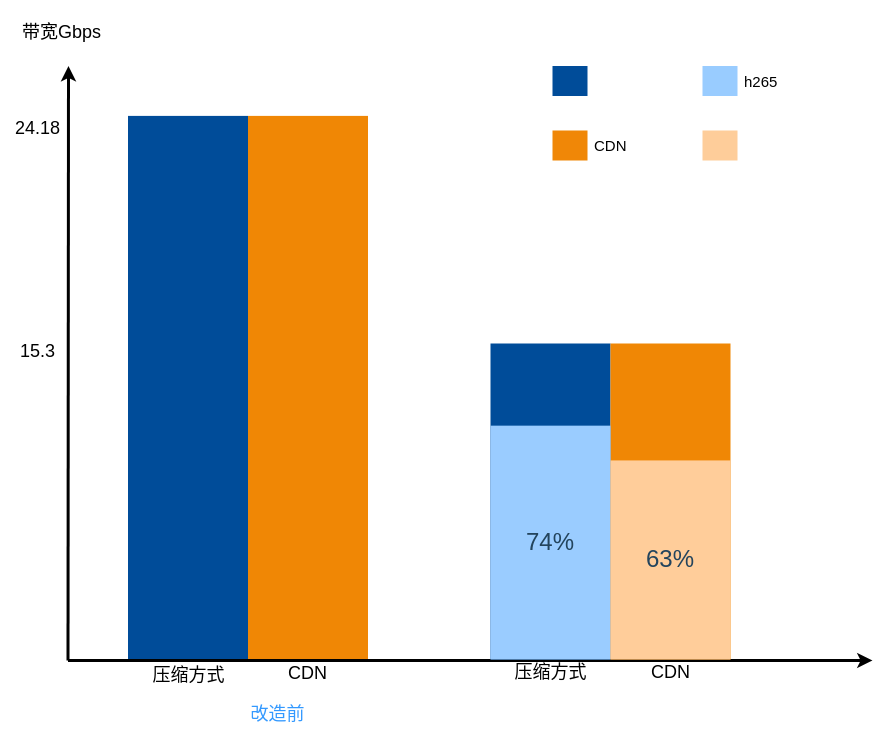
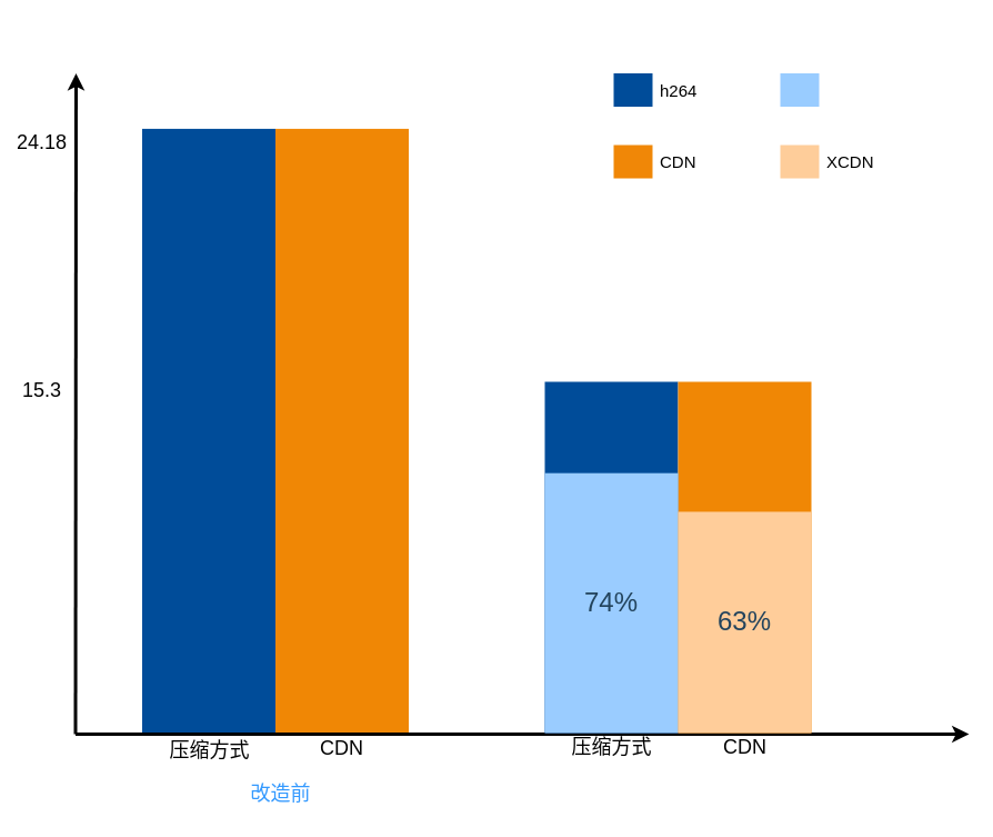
  <mxCell id="0" />
  <mxCell id="1" parent="0" />
  <mxCell id="2" value="" style="edgeStyle=none;html=1;fontColor=#000000;strokeWidth=3;strokeColor=#000000;" edge="1" parent="1"><mxGeometry width="100" height="100" relative="1" as="geometry"><mxPoint x="67.5" y="660" as="sourcePoint" /><mxPoint x="68" y="65.5" as="targetPoint" /></mxGeometry></mxCell>
  <mxCell id="3" value="" style="whiteSpace=wrap;fillColor=#004c99;gradientColor=none;gradientDirection=east;strokeColor=none;html=1;fontColor=#23445d;rotation=0;" vertex="1" parent="1"><mxGeometry x="127.5" y="115.4" width="120" height="543.6" as="geometry" /></mxCell>
  <mxCell id="4" value="" style="whiteSpace=wrap;fillColor=#F08705;gradientColor=none;gradientDirection=east;strokeColor=none;html=1;fontColor=#23445d;rotation=0;" vertex="1" parent="1"><mxGeometry x="247.5" y="115.4" width="120" height="543.6" as="geometry" /></mxCell>
  <mxCell id="5" value="" style="edgeStyle=none;html=1;fontColor=#000000;strokeWidth=3;strokeColor=#000000;" edge="1" parent="1"><mxGeometry width="100" height="100" relative="1" as="geometry"><mxPoint x="67.5" y="660" as="sourcePoint" /><mxPoint x="872" y="660" as="targetPoint" /></mxGeometry></mxCell>
  <mxCell id="6" value="压缩方式" style="text;spacingTop=-5;align=center;verticalAlign=middle;fontStyle=0;html=1;fontSize=18;points=[];strokeColor=none;" vertex="1" parent="1"><mxGeometry x="127.5" y="662" width="120" height="30" as="geometry" /></mxCell>
  <mxCell id="7" value="CDN" style="text;spacingTop=-5;align=center;verticalAlign=middle;fontStyle=0;html=1;fontSize=18;points=[];strokeColor=none;" vertex="1" parent="1"><mxGeometry x="246.5" y="660" width="120" height="30" as="geometry" /></mxCell>
- <mxCell id="8" value="带宽Gbps" style="text;spacingTop=-5;html=1;fontSize=18;fontStyle=0;points=[]" vertex="1" parent="1"><mxGeometry x="20" y="20" width="80" height="20" as="geometry" /></mxCell>
  <mxCell id="9" value="15.3" style="text;spacingTop=-5;align=center;verticalAlign=middle;fontStyle=0;html=1;fontSize=18;points=[]" vertex="1" parent="1"><mxGeometry x="22" y="288" width="30" height="130.0" as="geometry" /></mxCell>
  <mxCell id="10" value="24.18" style="text;spacingTop=-5;align=center;verticalAlign=middle;fontStyle=0;html=1;fontSize=18;points=[]" vertex="1" parent="1"><mxGeometry x="22" y="65.5" width="30" height="130.0" as="geometry" /></mxCell>
  <mxCell id="11" value="" style="group" vertex="1" connectable="0" parent="1"><mxGeometry x="702" y="65.5" width="120" height="30.0" as="geometry" /></mxCell>
  <mxCell id="12" value="" style="whiteSpace=wrap;fillColor=#99CCFF;gradientColor=none;gradientDirection=east;strokeColor=none;html=1;fontColor=#23445d;" vertex="1" parent="11"><mxGeometry width="35.0" height="30.0" as="geometry" /></mxCell>
- <mxCell id="13" value="h265" style="text;spacingTop=-5;html=1;points=[];fontSize=15;" vertex="1" parent="11"><mxGeometry x="40" y="5.0" width="80" height="20" as="geometry" /></mxCell>
  <mxCell id="14" value="" style="group" vertex="1" connectable="0" parent="1"><mxGeometry x="552" y="65.5" width="120" height="30.0" as="geometry" /></mxCell>
  <mxCell id="15" value="" style="whiteSpace=wrap;fillColor=#004C99;gradientColor=none;gradientDirection=east;strokeColor=none;html=1;fontColor=#23445d;" vertex="1" parent="14"><mxGeometry width="35.0" height="30.0" as="geometry" /></mxCell>
+ <mxCell id="16" value="h264" style="text;spacingTop=-5;html=1;points=[];fontSize=15;" vertex="1" parent="14"><mxGeometry x="40" y="5.0" width="80" height="20" as="geometry" /></mxCell>
  <mxCell id="17" value="" style="group" vertex="1" connectable="0" parent="1"><mxGeometry x="552" y="130" width="120" height="30.0" as="geometry" /></mxCell>
  <mxCell id="18" value="" style="whiteSpace=wrap;fillColor=#f08707;gradientColor=none;gradientDirection=east;strokeColor=none;html=1;fontColor=#23445d;" vertex="1" parent="17"><mxGeometry width="35.0" height="30.0" as="geometry" /></mxCell>
  <mxCell id="19" value="CDN" style="text;spacingTop=-5;html=1;points=[];fontSize=15;" vertex="1" parent="17"><mxGeometry x="40" y="5" width="80" height="25" as="geometry" /></mxCell>
  <mxCell id="20" value="" style="group" vertex="1" connectable="0" parent="1"><mxGeometry x="702" y="130" width="120" height="30.0" as="geometry" /></mxCell>
  <mxCell id="21" value="" style="whiteSpace=wrap;fillColor=#fecd9a;gradientColor=none;gradientDirection=east;strokeColor=none;html=1;fontColor=#23445d;" vertex="1" parent="20"><mxGeometry width="35.0" height="30.0" as="geometry" /></mxCell>
+ <mxCell id="22" value="XCDN" style="text;spacingTop=-5;html=1;points=[];fontSize=15;" vertex="1" parent="20"><mxGeometry x="40" y="5" width="80" height="25" as="geometry" /></mxCell>
  <mxCell id="23" value="" style="whiteSpace=wrap;fillColor=#004c99;gradientColor=none;gradientDirection=east;strokeColor=none;html=1;fontColor=#23445d;rotation=0;" vertex="1" parent="1"><mxGeometry x="490" y="343" width="120" height="316" as="geometry" /></mxCell>
  <mxCell id="24" value="" style="whiteSpace=wrap;fillColor=#F08705;gradientColor=none;gradientDirection=east;strokeColor=none;html=1;fontColor=#23445d;rotation=0;" vertex="1" parent="1"><mxGeometry x="610" y="343" width="120" height="316" as="geometry" /></mxCell>
  <mxCell id="25" value="压缩方式" style="text;spacingTop=-5;align=center;verticalAlign=middle;fontStyle=0;html=1;fontSize=18;points=[];strokeColor=none;" vertex="1" parent="1"><mxGeometry x="490" y="659" width="120" height="30" as="geometry" /></mxCell>
  <mxCell id="26" value="CDN" style="text;spacingTop=-5;align=center;verticalAlign=middle;fontStyle=0;html=1;fontSize=18;points=[];strokeColor=none;" vertex="1" parent="1"><mxGeometry x="610" y="659" width="120" height="30" as="geometry" /></mxCell>
  <mxCell id="27" value="&lt;font style=&quot;font-size: 24px;&quot;&gt;74%&lt;/font&gt;" style="whiteSpace=wrap;fillColor=#9accff;gradientColor=none;gradientDirection=east;strokeColor=none;html=1;fontColor=#23445d;rotation=0;" vertex="1" parent="1"><mxGeometry x="490" y="425.16" width="120" height="233.84" as="geometry" /></mxCell>
  <mxCell id="28" value="&lt;font style=&quot;font-size: 24px;&quot;&gt;63%&lt;/font&gt;" style="whiteSpace=wrap;fillColor=#ffcd9a;gradientColor=none;gradientDirection=east;strokeColor=none;html=1;fontColor=#23445d;rotation=0;" vertex="1" parent="1"><mxGeometry x="610" y="459.92" width="120" height="199.08" as="geometry" /></mxCell>
- <mxCell id="29" value="&lt;font color=&quot;#3399ff&quot;&gt;改造前&lt;/font&gt;" style="text;spacingTop=-5;align=center;verticalAlign=middle;fontStyle=0;html=1;fontSize=18;points=[];strokeColor=none;" vertex="1" parent="1"><mxGeometry x="217" y="701" width="120" height="30" as="geometry" /></mxCell>
+ <mxCell id="29" value="&lt;font color=&quot;#3399ff&quot;&gt;改造前&lt;/font&gt;" style="text;spacingTop=-5;align=center;verticalAlign=middle;fontStyle=0;html=1;fontSize=18;points=[];strokeColor=none;" vertex="1" parent="1"><mxGeometry x="192" y="701" width="120" height="30" as="geometry" /></mxCell>
